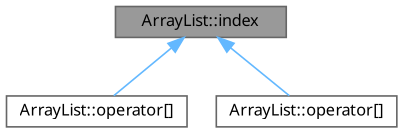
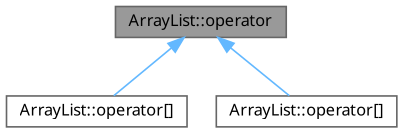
  digraph {
    rankdir=TB
    fontname="Noto Sans"
    node [color=grey40 fillcolor=white fontname="Noto Sans" fontsize=10 shape=box style=filled]
    edge [color=steelblue1 dir=back fontname="Noto Sans" fontsize=10 labelfontname=Helvetica labelfontsize=10 style=solid]
-   n1 [color=gray40 fillcolor=grey60 fontcolor=black height=0.2 label="ArrayList::index" width=0.4]
+   n1 [color=gray40 fillcolor=grey60 fontcolor=black height=0.2 label="ArrayList::operator" width=0.4]
    n2 [height=0.2 label="ArrayList::operator[]" width=0.4]
    n3 [height=0.2 label="ArrayList::operator[]" width=0.4]
    n1 -> n2
    n1 -> n3
  }
